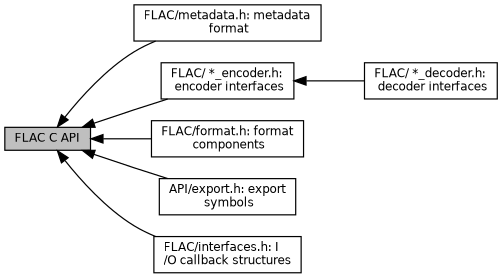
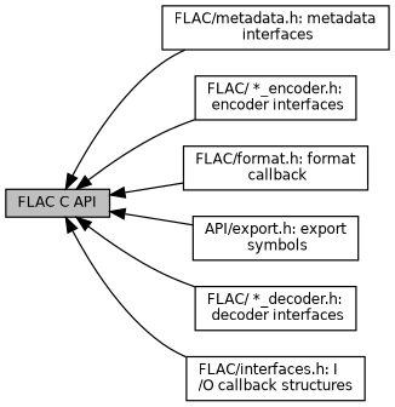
  digraph {
    rankdir=LR
    node [color=black fillcolor=white fontname=Helvetica fontsize=10 shape=box style=filled]
    edge [dir=back fontname=Helvetica fontsize=10 labelfontname=Helvetica labelfontsize=10 shape=plaintext style=solid]
    n1 [fillcolor=grey75 fontcolor=black height=0.2 label="FLAC C API" width=0.4]
-   n2 [height=0.2 label="FLAC/metadata.h: metadata\l format" width=0.4]
+   n2 [height=0.2 label="FLAC/metadata.h: metadata\l interfaces" width=0.4]
    n3 [height=0.2 label="FLAC/ *_encoder.h:\l encoder interfaces" width=0.4]
-   n4 [height=0.2 label="FLAC/format.h: format\l components" width=0.4]
+   n4 [height=0.2 label="FLAC/format.h: format\l callback" width=0.4]
    n5 [height=0.2 label="API/export.h: export\l symbols" width=0.4]
    n6 [height=0.2 label="FLAC/ *_decoder.h:\l decoder interfaces" width=0.4]
    n7 [height=0.2 label="FLAC/interfaces.h: I\l/O callback structures" width=0.4]
    n1 -> n2
    n1 -> n3
    n1 -> n4
    n1 -> n5
-   n3 -> n6
+   n1 -> n6
    n1 -> n7
  }
